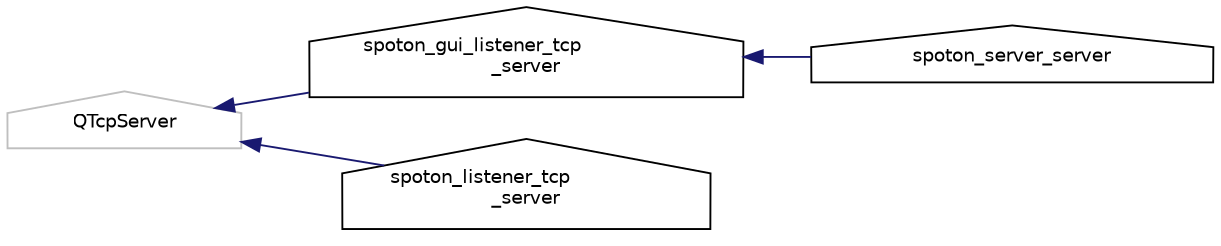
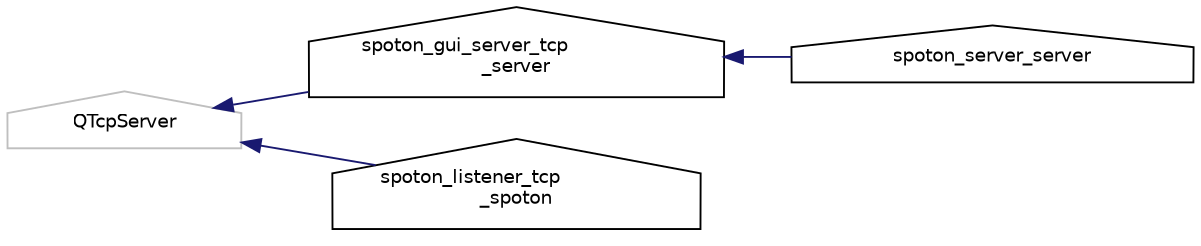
  digraph {
    rankdir=LR
    node [color=black fillcolor=white fontname=Helvetica fontsize=10 shape=house style=filled]
    edge [color=midnightblue dir=back fontname=Helvetica fontsize=10 labelfontname=Helvetica labelfontsize=10 style=solid]
    n1 [color=grey75 height=0.2 label=QTcpServer width=0.4]
-   n2 [height=0.2 label="spoton_gui_listener_tcp\l_server" width=0.4]
-   n3 [height=0.2 label="spoton_listener_tcp\l_server" width=0.4]
+   n2 [height=0.2 label="spoton_gui_server_tcp\l_server" width=0.4]
+   n3 [height=0.2 label="spoton_listener_tcp\l_spoton" width=0.4]
    n4 [height=0.2 label=spoton_server_server width=0.4]
    n1 -> n2
    n1 -> n3
    n2 -> n4
  }
